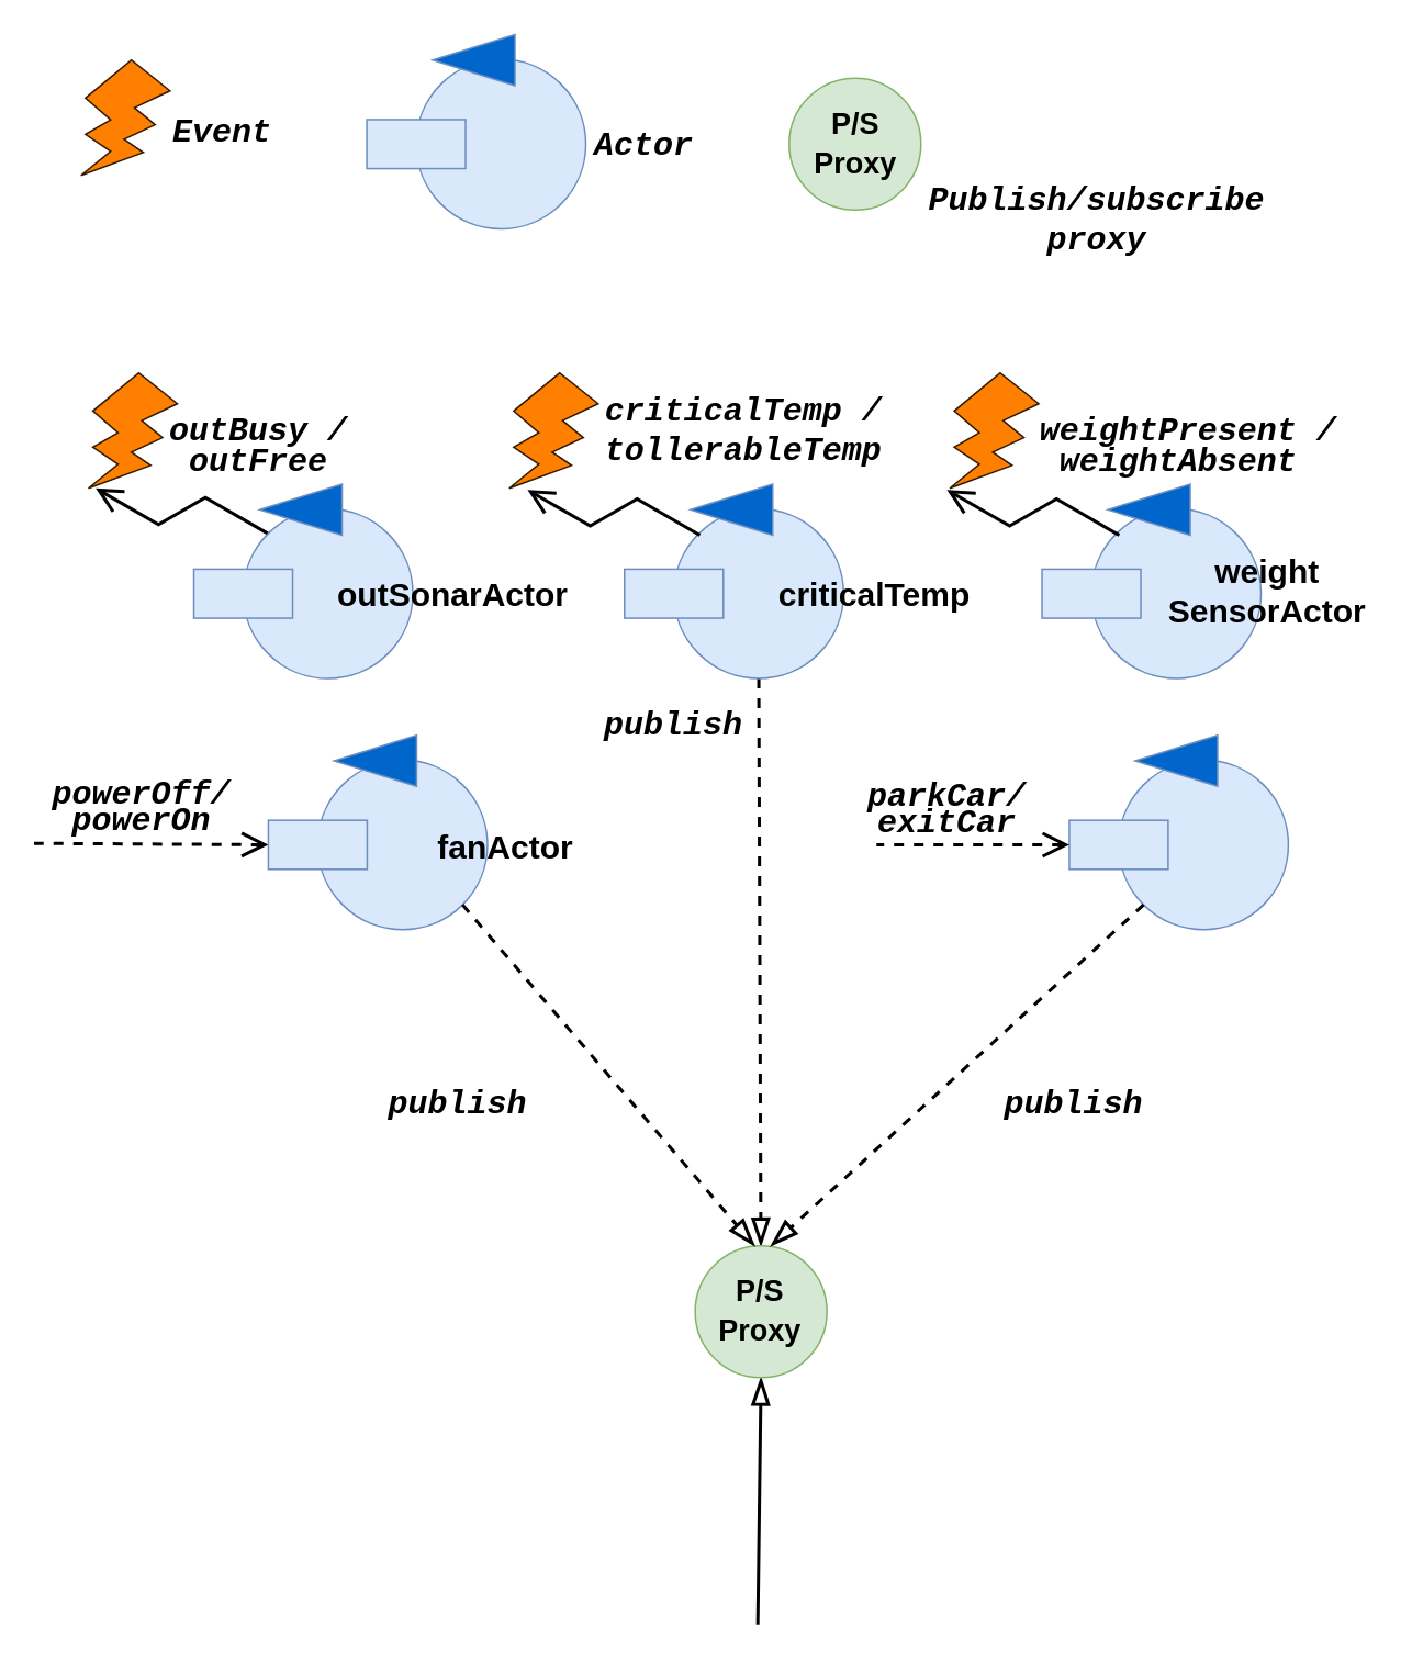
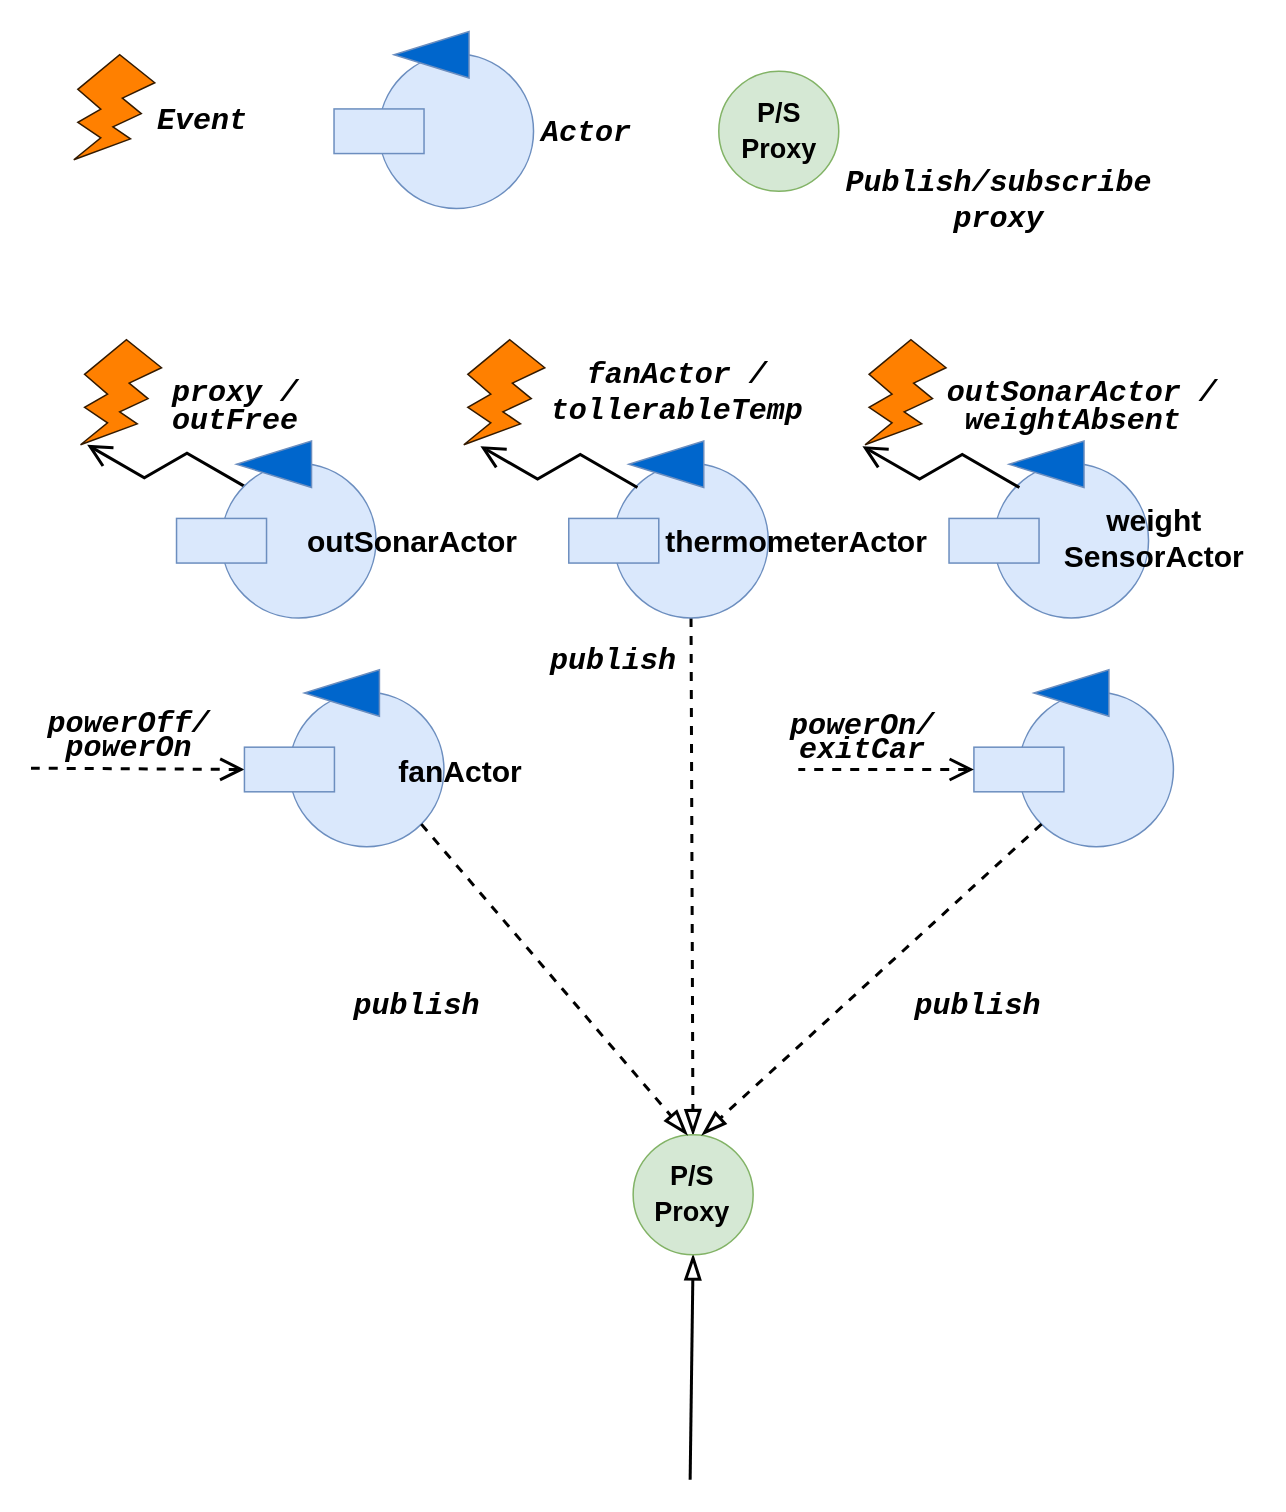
  <mxCell id="0" />
  <mxCell id="1" parent="0" />
  <mxCell id="2" value="" style="ellipse;whiteSpace=wrap;html=1;aspect=fixed;fillColor=#dae8fc;fontStyle=1;fontFamily=Courier New;fontSize=20;strokeColor=#6c8ebf;" parent="1" vertex="1"><mxGeometry x="678.61" y="461" width="103" height="103" as="geometry" /></mxCell>
  <mxCell id="3" value="" style="triangle;whiteSpace=wrap;html=1;rotation=-180;strokeColor=#6C8EBF;fillColor=#0066CC;" parent="1" vertex="1"><mxGeometry x="688.61" y="446" width="50" height="31" as="geometry" /></mxCell>
  <mxCell id="4" value="" style="rounded=0;whiteSpace=wrap;html=1;fillColor=#dae8fc;strokeColor=#6c8ebf;" parent="1" vertex="1"><mxGeometry x="648.61" y="497.62" width="60" height="29.75" as="geometry" /></mxCell>
- <mxCell id="5" value="parkCar/" style="text;html=1;strokeColor=none;fillColor=none;align=center;verticalAlign=middle;whiteSpace=wrap;rounded=0;fontStyle=3;fontFamily=Courier New;fontSize=20;labelBackgroundColor=none;labelBorderColor=none;" parent="1" vertex="1"><mxGeometry x="509.43" y="469" width="131" height="27" as="geometry" /></mxCell>
+ <mxCell id="5" value="powerOn/" style="text;html=1;strokeColor=none;fillColor=none;align=center;verticalAlign=middle;whiteSpace=wrap;rounded=0;fontStyle=3;fontFamily=Courier New;fontSize=20;labelBackgroundColor=none;labelBorderColor=none;" parent="1" vertex="1"><mxGeometry x="509.43" y="469" width="131" height="27" as="geometry" /></mxCell>
  <mxCell id="6" value="exitCar" style="text;html=1;strokeColor=none;fillColor=none;align=center;verticalAlign=middle;whiteSpace=wrap;rounded=0;fontStyle=3;fontFamily=Courier New;fontSize=20;labelBackgroundColor=none;labelBorderColor=none;" parent="1" vertex="1"><mxGeometry x="509.43" y="485" width="131" height="27" as="geometry" /></mxCell>
  <mxCell id="7" style="edgeStyle=isometricEdgeStyle;rounded=0;orthogonalLoop=1;jettySize=auto;html=1;exitX=0;exitY=0;exitDx=0;exitDy=0;endSize=12;endArrow=open;endFill=0;elbow=vertical;strokeWidth=2;" parent="1" source="8" edge="1"><mxGeometry relative="1" as="geometry"><mxPoint x="57.43" y="296" as="targetPoint" /></mxGeometry></mxCell>
  <mxCell id="8" value="" style="ellipse;whiteSpace=wrap;html=1;aspect=fixed;fillColor=#dae8fc;fontStyle=1;fontFamily=Courier New;fontSize=20;strokeColor=#6c8ebf;" parent="1" vertex="1"><mxGeometry x="147.02" y="308.5" width="103" height="103" as="geometry" /></mxCell>
  <mxCell id="9" value="" style="triangle;whiteSpace=wrap;html=1;rotation=-180;strokeColor=#6C8EBF;fillColor=#0066CC;" parent="1" vertex="1"><mxGeometry x="157.02" y="293.5" width="50" height="31" as="geometry" /></mxCell>
  <mxCell id="10" value="" style="rounded=0;whiteSpace=wrap;html=1;fillColor=#dae8fc;strokeColor=#6c8ebf;" parent="1" vertex="1"><mxGeometry x="117.02" y="345.12" width="60" height="29.75" as="geometry" /></mxCell>
  <mxCell id="11" value="outSonarActor" style="text;html=1;strokeColor=none;fillColor=none;align=center;verticalAlign=middle;whiteSpace=wrap;rounded=0;fontSize=20;fontStyle=1" parent="1" vertex="1"><mxGeometry x="188.02" y="350" width="173" height="20" as="geometry" /></mxCell>
  <mxCell id="12" value="" style="verticalLabelPosition=bottom;verticalAlign=top;html=1;shape=mxgraph.basic.flash;rotation=0;direction=east;fillColor=#FF8000;strokeColor=#331A00;" parent="1" vertex="1"><mxGeometry x="53.02" y="226" width="54" height="70" as="geometry" /></mxCell>
- <mxCell id="13" value="outBusy /" style="text;html=1;strokeColor=none;fillColor=none;align=center;verticalAlign=middle;whiteSpace=wrap;rounded=0;fontStyle=3;fontFamily=Courier New;fontSize=20;labelBackgroundColor=none;labelBorderColor=none;" parent="1" vertex="1"><mxGeometry x="90.52" y="247.5" width="131" height="27" as="geometry" /></mxCell>
+ <mxCell id="13" value="proxy /" style="text;html=1;strokeColor=none;fillColor=none;align=center;verticalAlign=middle;whiteSpace=wrap;rounded=0;fontStyle=3;fontFamily=Courier New;fontSize=20;labelBackgroundColor=none;labelBorderColor=none;" parent="1" vertex="1"><mxGeometry x="90.52" y="247.5" width="131" height="27" as="geometry" /></mxCell>
  <mxCell id="14" style="edgeStyle=none;rounded=0;orthogonalLoop=1;jettySize=auto;html=1;exitX=0.5;exitY=1;exitDx=0;exitDy=0;fontFamily=Courier New;fontSize=20;startArrow=none;startFill=0;endArrow=blockThin;endFill=0;startSize=12;endSize=12;strokeWidth=2;dashed=1;" parent="1" source="15" target="36" edge="1"><mxGeometry relative="1" as="geometry" /></mxCell>
  <mxCell id="15" value="" style="ellipse;whiteSpace=wrap;html=1;aspect=fixed;fillColor=#dae8fc;fontStyle=1;fontFamily=Courier New;fontSize=20;strokeColor=#6c8ebf;" parent="1" vertex="1"><mxGeometry x="408.52" y="308.5" width="103" height="103" as="geometry" /></mxCell>
  <mxCell id="16" value="" style="triangle;whiteSpace=wrap;html=1;rotation=-180;strokeColor=#6C8EBF;fillColor=#0066CC;" parent="1" vertex="1"><mxGeometry x="418.52" y="293.5" width="50" height="31" as="geometry" /></mxCell>
  <mxCell id="17" value="" style="rounded=0;whiteSpace=wrap;html=1;fillColor=#dae8fc;strokeColor=#6c8ebf;" parent="1" vertex="1"><mxGeometry x="378.52" y="345.12" width="60" height="29.75" as="geometry" /></mxCell>
- <mxCell id="18" value="criticalTemp" style="text;html=1;strokeColor=none;fillColor=none;align=center;verticalAlign=middle;whiteSpace=wrap;rounded=0;fontSize=20;fontStyle=1" parent="1" vertex="1"><mxGeometry x="444.43" y="350" width="173" height="20" as="geometry" /></mxCell>
+ <mxCell id="18" value="thermometerActor" style="text;html=1;strokeColor=none;fillColor=none;align=center;verticalAlign=middle;whiteSpace=wrap;rounded=0;fontSize=20;fontStyle=1" parent="1" vertex="1"><mxGeometry x="444.43" y="350" width="173" height="20" as="geometry" /></mxCell>
  <mxCell id="19" value="" style="verticalLabelPosition=bottom;verticalAlign=top;html=1;shape=mxgraph.basic.flash;rotation=0;direction=east;fillColor=#FF8000;strokeColor=#331A00;" parent="1" vertex="1"><mxGeometry x="308.52" y="226" width="54" height="70" as="geometry" /></mxCell>
- <mxCell id="20" value="criticalTemp /&lt;br&gt;tollerableTemp" style="text;html=1;strokeColor=none;fillColor=none;align=center;verticalAlign=middle;whiteSpace=wrap;rounded=0;fontStyle=3;fontFamily=Courier New;fontSize=20;labelBackgroundColor=none;labelBorderColor=none;" parent="1" vertex="1"><mxGeometry x="354.61" y="236.75" width="191.91" height="48.5" as="geometry" /></mxCell>
+ <mxCell id="20" value="fanActor /&lt;br&gt;tollerableTemp" style="text;html=1;strokeColor=none;fillColor=none;align=center;verticalAlign=middle;whiteSpace=wrap;rounded=0;fontStyle=3;fontFamily=Courier New;fontSize=20;labelBackgroundColor=none;labelBorderColor=none;" parent="1" vertex="1"><mxGeometry x="354.61" y="236.75" width="191.91" height="48.5" as="geometry" /></mxCell>
  <mxCell id="21" value="" style="ellipse;whiteSpace=wrap;html=1;aspect=fixed;fillColor=#dae8fc;fontStyle=1;fontFamily=Courier New;fontSize=20;strokeColor=#6c8ebf;" parent="1" vertex="1"><mxGeometry x="662.02" y="308.5" width="103" height="103" as="geometry" /></mxCell>
  <mxCell id="22" value="" style="triangle;whiteSpace=wrap;html=1;rotation=-180;strokeColor=#6C8EBF;fillColor=#0066CC;" parent="1" vertex="1"><mxGeometry x="672.02" y="293.5" width="50" height="31" as="geometry" /></mxCell>
  <mxCell id="23" value="" style="rounded=0;whiteSpace=wrap;html=1;fillColor=#dae8fc;strokeColor=#6c8ebf;" parent="1" vertex="1"><mxGeometry x="632.02" y="345.12" width="60" height="29.75" as="geometry" /></mxCell>
  <mxCell id="24" value="weight&lt;br&gt;SensorActor" style="text;html=1;strokeColor=none;fillColor=none;align=center;verticalAlign=middle;whiteSpace=wrap;rounded=0;fontSize=20;fontStyle=1" parent="1" vertex="1"><mxGeometry x="703.02" y="350" width="131.7" height="16" as="geometry" /></mxCell>
  <mxCell id="25" value="" style="verticalLabelPosition=bottom;verticalAlign=top;html=1;shape=mxgraph.basic.flash;rotation=0;direction=east;fillColor=#FF8000;strokeColor=#331A00;" parent="1" vertex="1"><mxGeometry x="576.02" y="226" width="54" height="70" as="geometry" /></mxCell>
- <mxCell id="26" value="weightPresent /" style="text;html=1;strokeColor=none;fillColor=none;align=center;verticalAlign=middle;whiteSpace=wrap;rounded=0;fontStyle=3;fontFamily=Courier New;fontSize=20;labelBackgroundColor=none;labelBorderColor=none;" parent="1" vertex="1"><mxGeometry x="625.72" y="246" width="190" height="30" as="geometry" /></mxCell>
+ <mxCell id="26" value="outSonarActor /" style="text;html=1;strokeColor=none;fillColor=none;align=center;verticalAlign=middle;whiteSpace=wrap;rounded=0;fontStyle=3;fontFamily=Courier New;fontSize=20;labelBackgroundColor=none;labelBorderColor=none;" parent="1" vertex="1"><mxGeometry x="625.72" y="246" width="190" height="30" as="geometry" /></mxCell>
  <mxCell id="27" value="" style="ellipse;whiteSpace=wrap;html=1;aspect=fixed;fillColor=#dae8fc;fontStyle=1;fontFamily=Courier New;fontSize=20;strokeColor=#6c8ebf;" parent="1" vertex="1"><mxGeometry x="192.29" y="461" width="103" height="103" as="geometry" /></mxCell>
  <mxCell id="28" value="" style="triangle;whiteSpace=wrap;html=1;rotation=-180;strokeColor=#6C8EBF;fillColor=#0066CC;" parent="1" vertex="1"><mxGeometry x="202.29" y="446" width="50" height="31" as="geometry" /></mxCell>
  <mxCell id="29" style="rounded=0;orthogonalLoop=1;jettySize=auto;html=1;exitX=0;exitY=0.5;exitDx=0;exitDy=0;fontFamily=Courier New;fontSize=20;endArrow=none;endFill=0;endSize=12;strokeWidth=2;dashed=1;startArrow=open;startFill=0;startSize=12;entryX=0;entryY=1;entryDx=0;entryDy=0;" parent="1" source="30" target="32" edge="1"><mxGeometry relative="1" as="geometry"><mxPoint x="8.11" y="512.5" as="targetPoint" /></mxGeometry></mxCell>
  <mxCell id="30" value="" style="rounded=0;whiteSpace=wrap;html=1;fillColor=#dae8fc;strokeColor=#6c8ebf;" parent="1" vertex="1"><mxGeometry x="162.29" y="497.62" width="60" height="29.75" as="geometry" /></mxCell>
  <mxCell id="31" value="fanActor" style="text;html=1;strokeColor=none;fillColor=none;align=center;verticalAlign=middle;whiteSpace=wrap;rounded=0;fontSize=20;fontStyle=1" parent="1" vertex="1"><mxGeometry x="247.7" y="502.5" width="117.32" height="20" as="geometry" /></mxCell>
  <mxCell id="32" value="powerOn" style="text;html=1;strokeColor=none;fillColor=none;align=center;verticalAlign=middle;whiteSpace=wrap;rounded=0;fontStyle=3;fontFamily=Courier New;fontSize=20;labelBackgroundColor=none;labelBorderColor=none;" parent="1" vertex="1"><mxGeometry x="20" y="484.62" width="131" height="27" as="geometry" /></mxCell>
  <mxCell id="33" value="powerOff/" style="text;html=1;strokeColor=none;fillColor=none;align=center;verticalAlign=middle;whiteSpace=wrap;rounded=0;fontStyle=3;fontFamily=Courier New;fontSize=20;labelBackgroundColor=none;labelBorderColor=none;" parent="1" vertex="1"><mxGeometry x="20" y="468.5" width="131" height="27" as="geometry" /></mxCell>
  <mxCell id="34" style="rounded=0;orthogonalLoop=1;jettySize=auto;html=1;exitX=0;exitY=0.5;exitDx=0;exitDy=0;fontFamily=Courier New;fontSize=20;endArrow=none;endFill=0;endSize=12;strokeWidth=2;dashed=1;startArrow=open;startFill=0;startSize=12;" parent="1" source="4" edge="1"><mxGeometry relative="1" as="geometry"><mxPoint x="531.54" y="512.5" as="targetPoint" /></mxGeometry></mxCell>
  <mxCell id="35" style="edgeStyle=none;rounded=0;orthogonalLoop=1;jettySize=auto;html=1;fontFamily=Courier New;fontSize=18;startArrow=blockThin;startFill=0;endArrow=none;endFill=0;startSize=12;endSize=12;strokeWidth=2;exitX=0.5;exitY=1;exitDx=0;exitDy=0;" parent="1" source="36" edge="1"><mxGeometry relative="1" as="geometry"><mxPoint x="459.43" y="986" as="targetPoint" /><mxPoint x="457.43" y="716" as="sourcePoint" /></mxGeometry></mxCell>
  <mxCell id="36" value="&lt;span style=&quot;color: rgb(0 , 0 , 0) ; font-family: &amp;#34;helvetica&amp;#34; ; font-size: 18px ; font-style: normal ; font-weight: 700 ; letter-spacing: normal ; text-align: center ; text-indent: 0px ; text-transform: none ; word-spacing: 0px ; display: inline ; float: none&quot;&gt;P/S&lt;/span&gt;&lt;br style=&quot;color: rgb(0 , 0 , 0) ; font-family: &amp;#34;helvetica&amp;#34; ; font-size: 18px ; font-style: normal ; font-weight: 700 ; letter-spacing: normal ; text-align: center ; text-indent: 0px ; text-transform: none ; word-spacing: 0px&quot;&gt;&lt;span style=&quot;color: rgb(0 , 0 , 0) ; font-family: &amp;#34;helvetica&amp;#34; ; font-size: 18px ; font-style: normal ; font-weight: 700 ; letter-spacing: normal ; text-align: center ; text-indent: 0px ; text-transform: none ; word-spacing: 0px ; display: inline ; float: none&quot;&gt;Proxy&lt;/span&gt;" style="ellipse;whiteSpace=wrap;html=1;aspect=fixed;labelBackgroundColor=none;fontFamily=Courier New;fontSize=20;strokeColor=#82b366;fillColor=#d5e8d4;" parent="1" vertex="1"><mxGeometry x="421.43" y="756" width="80" height="80" as="geometry" /></mxCell>
  <mxCell id="37" value="publish" style="text;html=1;strokeColor=none;fillColor=none;align=center;verticalAlign=middle;whiteSpace=wrap;rounded=0;fontStyle=3;fontFamily=Courier New;fontSize=20;labelBackgroundColor=none;labelBorderColor=none;rotation=0;" parent="1" vertex="1"><mxGeometry x="343.02" y="426" width="131" height="27" as="geometry" /></mxCell>
  <mxCell id="38" value="outFree" style="text;html=1;strokeColor=none;fillColor=none;align=center;verticalAlign=middle;whiteSpace=wrap;rounded=0;fontStyle=3;fontFamily=Courier New;fontSize=20;labelBackgroundColor=none;labelBorderColor=none;" parent="1" vertex="1"><mxGeometry x="90.52" y="266.5" width="131" height="27" as="geometry" /></mxCell>
  <mxCell id="39" value="weightAbsent" style="text;html=1;strokeColor=none;fillColor=none;align=center;verticalAlign=middle;whiteSpace=wrap;rounded=0;fontStyle=3;fontFamily=Courier New;fontSize=20;labelBackgroundColor=none;labelBorderColor=none;" parent="1" vertex="1"><mxGeometry x="629.47" y="266" width="171.5" height="27" as="geometry" /></mxCell>
  <mxCell id="40" value="publish" style="text;html=1;strokeColor=none;fillColor=none;align=center;verticalAlign=middle;whiteSpace=wrap;rounded=0;fontStyle=3;fontFamily=Courier New;fontSize=20;labelBackgroundColor=none;labelBorderColor=none;rotation=0;" parent="1" vertex="1"><mxGeometry x="212.02" y="656" width="131" height="27" as="geometry" /></mxCell>
  <mxCell id="41" style="edgeStyle=isometricEdgeStyle;rounded=0;orthogonalLoop=1;jettySize=auto;html=1;exitX=0;exitY=0;exitDx=0;exitDy=0;endSize=12;endArrow=open;endFill=0;elbow=vertical;strokeWidth=2;" parent="1" edge="1"><mxGeometry relative="1" as="geometry"><mxPoint x="319.61" y="296.92" as="targetPoint" /><mxPoint x="424.284" y="324.504" as="sourcePoint" /></mxGeometry></mxCell>
  <mxCell id="42" style="edgeStyle=isometricEdgeStyle;rounded=0;orthogonalLoop=1;jettySize=auto;html=1;exitX=0;exitY=0;exitDx=0;exitDy=0;endSize=12;endArrow=open;endFill=0;elbow=vertical;strokeWidth=2;" parent="1" edge="1"><mxGeometry relative="1" as="geometry"><mxPoint x="574.27" y="296.92" as="targetPoint" /><mxPoint x="678.944" y="324.504" as="sourcePoint" /></mxGeometry></mxCell>
  <mxCell id="43" style="edgeStyle=none;rounded=0;orthogonalLoop=1;jettySize=auto;html=1;exitX=1;exitY=1;exitDx=0;exitDy=0;fontFamily=Courier New;fontSize=20;startArrow=none;startFill=0;endArrow=blockThin;endFill=0;startSize=12;endSize=12;strokeWidth=2;dashed=1;" parent="1" source="27" edge="1"><mxGeometry relative="1" as="geometry"><mxPoint x="470.02" y="421.5" as="sourcePoint" /><mxPoint x="457.43" y="756" as="targetPoint" /></mxGeometry></mxCell>
  <mxCell id="44" style="edgeStyle=none;rounded=0;orthogonalLoop=1;jettySize=auto;html=1;exitX=0;exitY=1;exitDx=0;exitDy=0;fontFamily=Courier New;fontSize=20;startArrow=none;startFill=0;endArrow=blockThin;endFill=0;startSize=12;endSize=12;strokeWidth=2;dashed=1;" parent="1" source="2" edge="1"><mxGeometry relative="1" as="geometry"><mxPoint x="309.526" y="621.286" as="sourcePoint" /><mxPoint x="467.43" y="756" as="targetPoint" /></mxGeometry></mxCell>
  <mxCell id="45" value="publish" style="text;html=1;strokeColor=none;fillColor=none;align=center;verticalAlign=middle;whiteSpace=wrap;rounded=0;fontStyle=3;fontFamily=Courier New;fontSize=20;labelBackgroundColor=none;labelBorderColor=none;rotation=0;" parent="1" vertex="1"><mxGeometry x="585.61" y="656" width="131" height="27" as="geometry" /></mxCell>
  <mxCell id="46" value="" style="verticalLabelPosition=bottom;verticalAlign=top;html=1;shape=mxgraph.basic.flash;rotation=0;direction=east;fillColor=#FF8000;strokeColor=#331A00;" parent="1" vertex="1"><mxGeometry x="48.52" y="36" width="54" height="70" as="geometry" /></mxCell>
  <mxCell id="47" value="Event" style="text;html=1;strokeColor=none;fillColor=none;align=center;verticalAlign=middle;whiteSpace=wrap;rounded=0;fontStyle=3;fontFamily=Courier New;fontSize=20;labelBackgroundColor=none;labelBorderColor=none;" parent="1" vertex="1"><mxGeometry x="69.02" y="66" width="131" height="27" as="geometry" /></mxCell>
  <mxCell id="48" value="" style="ellipse;whiteSpace=wrap;html=1;aspect=fixed;fillColor=#dae8fc;fontStyle=1;fontFamily=Courier New;fontSize=20;strokeColor=#6c8ebf;" parent="1" vertex="1"><mxGeometry x="252.02" y="35.5" width="103" height="103" as="geometry" /></mxCell>
  <mxCell id="49" value="" style="triangle;whiteSpace=wrap;html=1;rotation=-180;strokeColor=#6C8EBF;fillColor=#0066CC;" parent="1" vertex="1"><mxGeometry x="262.02" y="20.5" width="50" height="31" as="geometry" /></mxCell>
  <mxCell id="50" value="" style="rounded=0;whiteSpace=wrap;html=1;fillColor=#dae8fc;strokeColor=#6c8ebf;" parent="1" vertex="1"><mxGeometry x="222.02" y="72.12" width="60" height="29.75" as="geometry" /></mxCell>
  <mxCell id="51" value="Actor" style="text;html=1;strokeColor=none;fillColor=none;align=center;verticalAlign=middle;whiteSpace=wrap;rounded=0;fontStyle=3;fontFamily=Courier New;fontSize=20;labelBackgroundColor=none;labelBorderColor=none;" parent="1" vertex="1"><mxGeometry x="325.43" y="74.87" width="131" height="27" as="geometry" /></mxCell>
  <mxCell id="52" value="&lt;span style=&quot;color: rgb(0 , 0 , 0) ; font-family: &amp;#34;helvetica&amp;#34; ; font-size: 18px ; font-style: normal ; font-weight: 700 ; letter-spacing: normal ; text-align: center ; text-indent: 0px ; text-transform: none ; word-spacing: 0px ; display: inline ; float: none&quot;&gt;P/S&lt;/span&gt;&lt;br style=&quot;color: rgb(0 , 0 , 0) ; font-family: &amp;#34;helvetica&amp;#34; ; font-size: 18px ; font-style: normal ; font-weight: 700 ; letter-spacing: normal ; text-align: center ; text-indent: 0px ; text-transform: none ; word-spacing: 0px&quot;&gt;&lt;span style=&quot;color: rgb(0 , 0 , 0) ; font-family: &amp;#34;helvetica&amp;#34; ; font-size: 18px ; font-style: normal ; font-weight: 700 ; letter-spacing: normal ; text-align: center ; text-indent: 0px ; text-transform: none ; word-spacing: 0px ; display: inline ; float: none&quot;&gt;Proxy&lt;/span&gt;" style="ellipse;whiteSpace=wrap;html=1;aspect=fixed;labelBackgroundColor=none;fontFamily=Courier New;fontSize=20;strokeColor=#82b366;fillColor=#d5e8d4;" parent="1" vertex="1"><mxGeometry x="478.52" y="47" width="80" height="80" as="geometry" /></mxCell>
  <mxCell id="53" value="Publish/subscribe&lt;br&gt;proxy" style="text;html=1;strokeColor=none;fillColor=none;align=center;verticalAlign=middle;whiteSpace=wrap;rounded=0;fontStyle=3;fontFamily=Courier New;fontSize=20;labelBackgroundColor=none;labelBorderColor=none;" parent="1" vertex="1"><mxGeometry x="600.43" y="119" width="131" height="27" as="geometry" /></mxCell>
